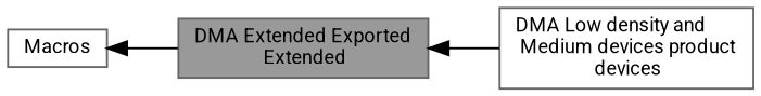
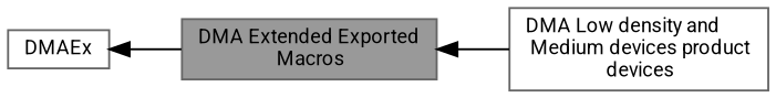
  digraph {
    fontname=Roboto
    rankdir=LR
    node [color=grey40 fillcolor=white fontname=Roboto fontsize=10 shape=box style=filled]
    edge [dir=back fontname=Roboto fontsize=10 labelfontname=Helvetica labelfontsize=10 shape=plaintext style=solid]
-   n1 [height=0.2 label=Macros width=0.4]
-   n2 [color=gray40 fillcolor=grey60 fontcolor=black height=0.2 label="DMA Extended Exported\l Extended" width=0.4]
+   n1 [height=0.2 label=DMAEx width=0.4]
+   n2 [color=gray40 fillcolor=grey60 fontcolor=black height=0.2 label="DMA Extended Exported\l Macros" width=0.4]
    n3 [height=0.2 label="DMA Low density and\l Medium devices product\l devices" width=0.4]
    n1 -> n2
    n2 -> n3
  }
